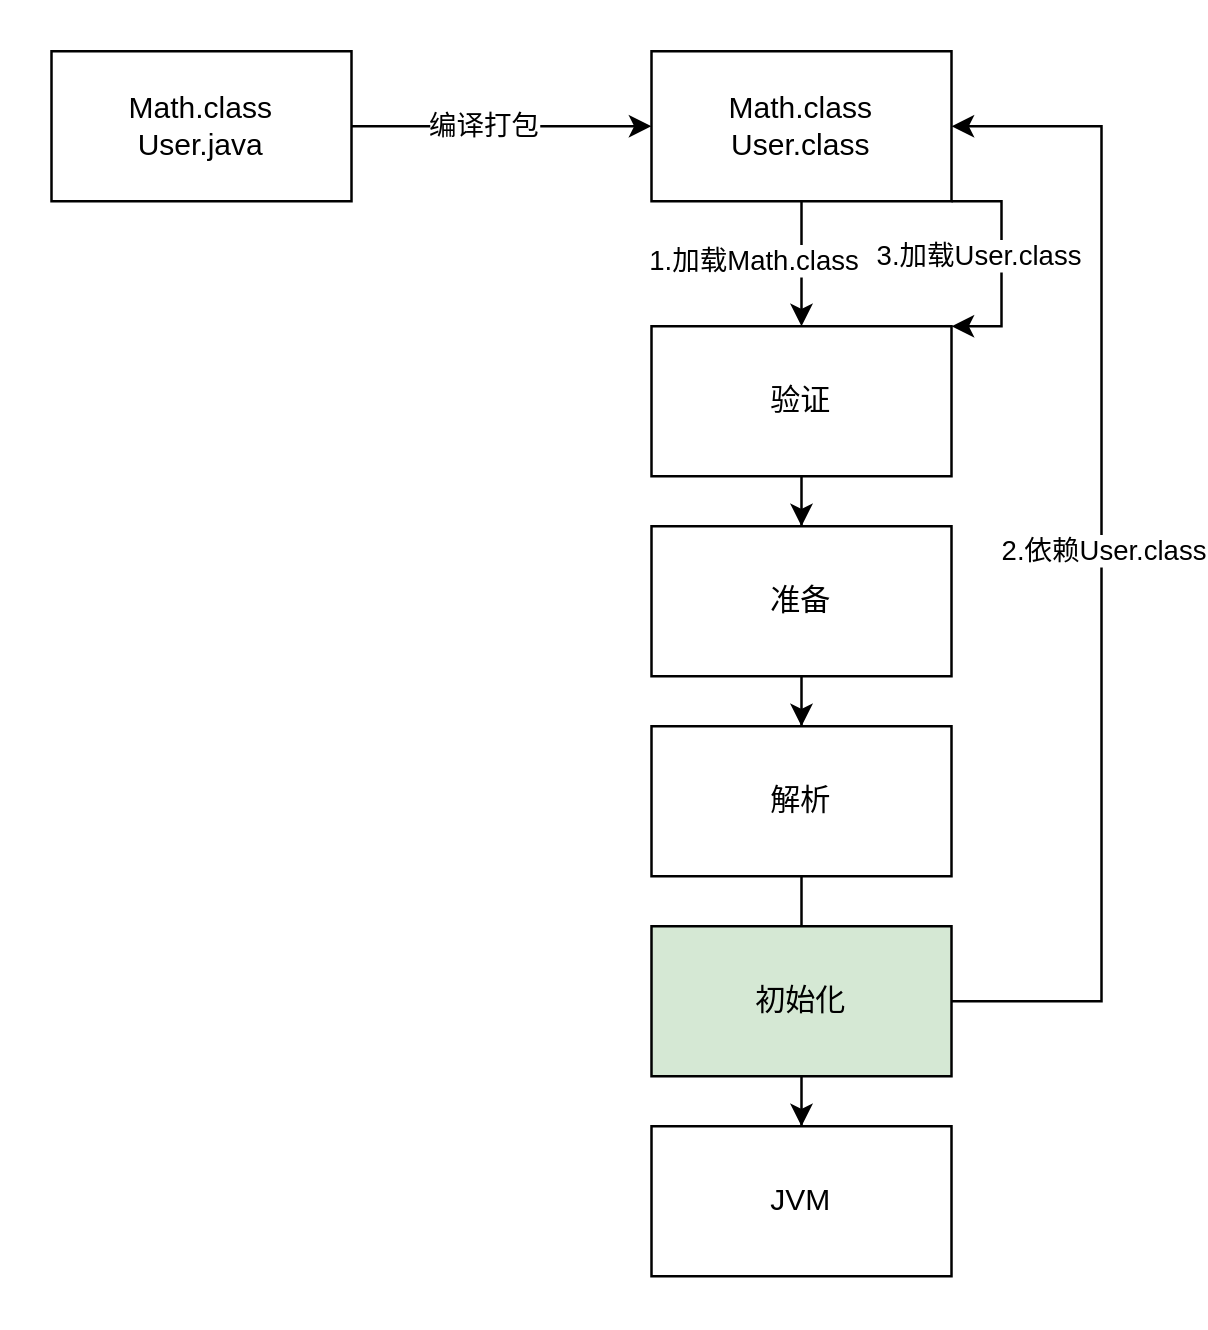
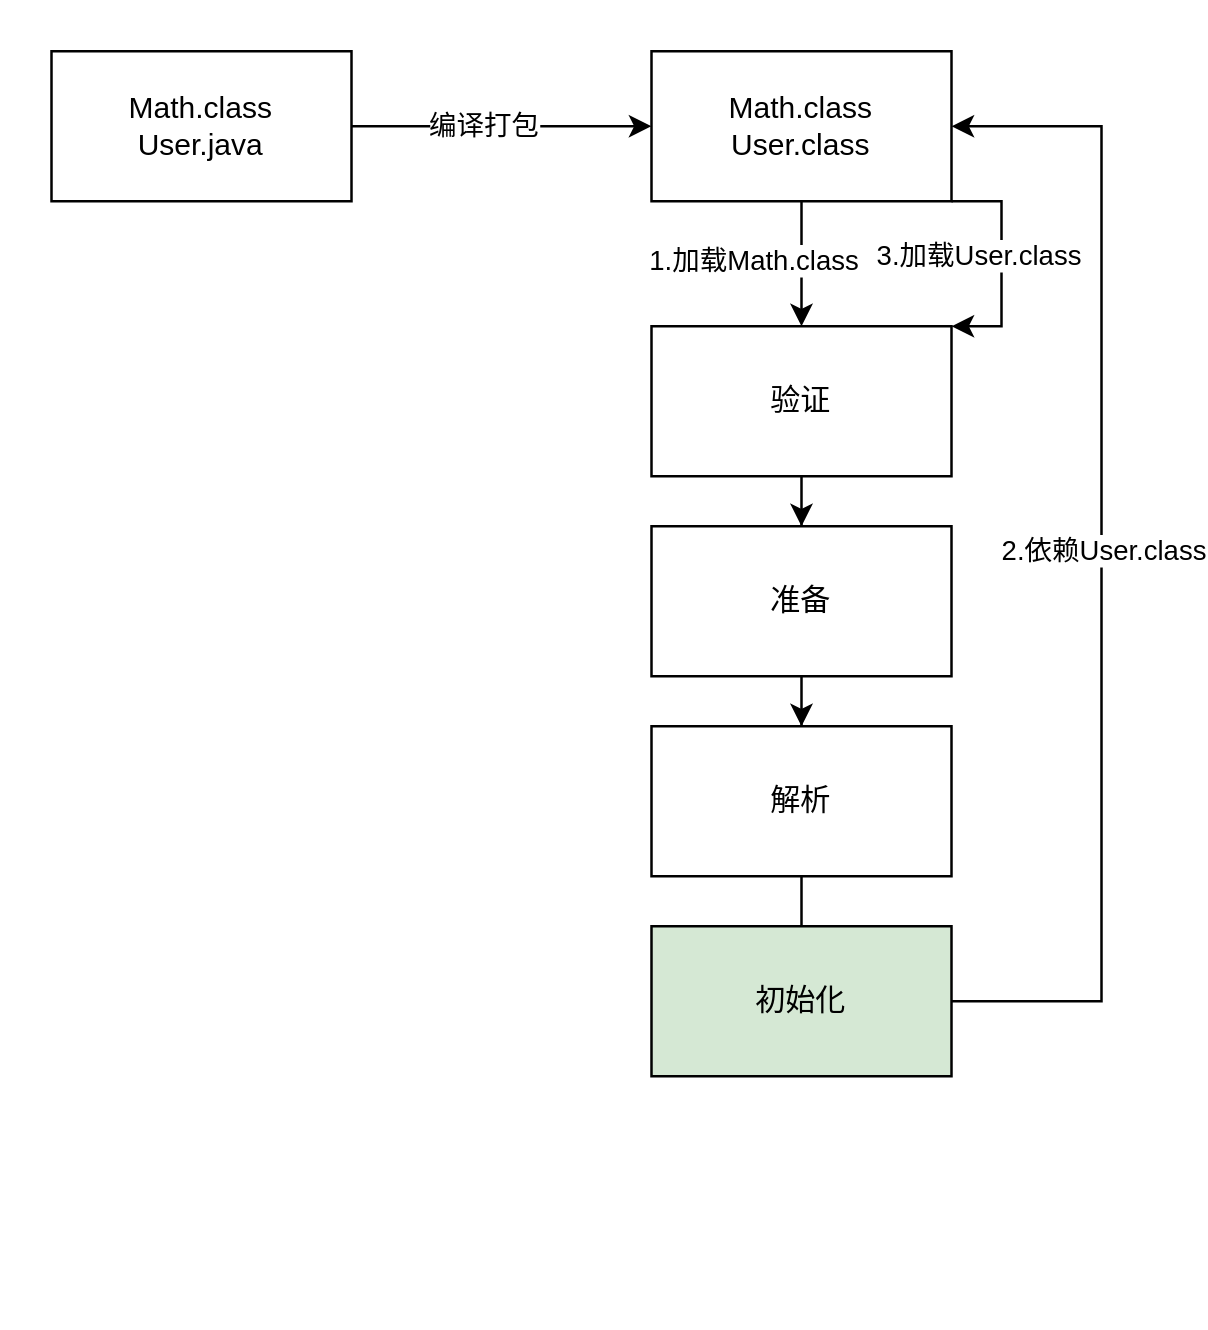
  <mxCell id="0" />
  <mxCell id="1" parent="0" />
  <mxCell id="2" style="edgeStyle=orthogonalEdgeStyle;rounded=0;orthogonalLoop=1;jettySize=auto;html=1;entryX=0;entryY=0.5;entryDx=0;entryDy=0;" edge="1" parent="1" source="4" target="9"><mxGeometry relative="1" as="geometry" /></mxCell>
  <mxCell id="3" value="编译打包" style="edgeLabel;html=1;align=center;verticalAlign=middle;resizable=0;points=[];" vertex="1" connectable="0" parent="2"><mxGeometry x="-0.133" y="1" relative="1" as="geometry"><mxPoint as="offset" /></mxGeometry></mxCell>
  <mxCell id="4" value="Math.class&lt;div&gt;User.java&lt;/div&gt;" style="rounded=0;whiteSpace=wrap;html=1;" vertex="1" parent="1"><mxGeometry x="20" y="20" width="120" height="60" as="geometry" /></mxCell>
  <mxCell id="5" value="" style="edgeStyle=orthogonalEdgeStyle;rounded=0;orthogonalLoop=1;jettySize=auto;html=1;" edge="1" parent="1" source="9" target="11"><mxGeometry relative="1" as="geometry" /></mxCell>
  <mxCell id="6" value="1.加载Math.class" style="edgeLabel;html=1;align=center;verticalAlign=middle;resizable=0;points=[];" vertex="1" connectable="0" parent="5"><mxGeometry x="-0.08" y="-2" relative="1" as="geometry"><mxPoint x="-18" as="offset" /></mxGeometry></mxCell>
  <mxCell id="7" style="edgeStyle=orthogonalEdgeStyle;rounded=0;orthogonalLoop=1;jettySize=auto;html=1;entryX=1;entryY=0.5;entryDx=0;entryDy=0;exitX=1;exitY=1;exitDx=0;exitDy=0;" edge="1" parent="1" source="9"><mxGeometry relative="1" as="geometry"><mxPoint x="380" y="40" as="sourcePoint" /><mxPoint x="380" y="130" as="targetPoint" /><Array as="points"><mxPoint x="400" y="80" /><mxPoint x="400" y="130" /></Array></mxGeometry></mxCell>
  <mxCell id="8" value="3.加载User.class" style="edgeLabel;html=1;align=center;verticalAlign=middle;resizable=0;points=[];" vertex="1" connectable="0" parent="7"><mxGeometry x="-0.082" y="-1" relative="1" as="geometry"><mxPoint x="-9" as="offset" /></mxGeometry></mxCell>
  <mxCell id="9" value="Math.class&lt;div&gt;User.class&lt;/div&gt;" style="rounded=0;whiteSpace=wrap;html=1;" vertex="1" parent="1"><mxGeometry x="260" y="20" width="120" height="60" as="geometry" /></mxCell>
  <mxCell id="10" value="" style="edgeStyle=orthogonalEdgeStyle;rounded=0;orthogonalLoop=1;jettySize=auto;html=1;" edge="1" parent="1" source="11" target="13"><mxGeometry relative="1" as="geometry" /></mxCell>
  <mxCell id="11" value="验证" style="rounded=0;whiteSpace=wrap;html=1;" vertex="1" parent="1"><mxGeometry x="260" y="130" width="120" height="60" as="geometry" /></mxCell>
  <mxCell id="12" value="" style="edgeStyle=orthogonalEdgeStyle;rounded=0;orthogonalLoop=1;jettySize=auto;html=1;" edge="1" parent="1" source="13" target="15"><mxGeometry relative="1" as="geometry" /></mxCell>
  <mxCell id="13" value="准备" style="rounded=0;whiteSpace=wrap;html=1;" vertex="1" parent="1"><mxGeometry x="260" y="210" width="120" height="60" as="geometry" /></mxCell>
  <mxCell id="14" value="" style="edgeStyle=orthogonalEdgeStyle;rounded=0;orthogonalLoop=1;jettySize=auto;html=1;endArrow=none;" edge="1" parent="1" source="15" target="19"><mxGeometry relative="1" as="geometry" /></mxCell>
  <mxCell id="15" value="解析" style="rounded=0;whiteSpace=wrap;html=1;" vertex="1" parent="1"><mxGeometry x="260" y="290" width="120" height="60" as="geometry" /></mxCell>
  <mxCell id="16" style="edgeStyle=orthogonalEdgeStyle;rounded=0;orthogonalLoop=1;jettySize=auto;html=1;entryX=1;entryY=0.5;entryDx=0;entryDy=0;" edge="1" parent="1" source="19" target="9"><mxGeometry relative="1" as="geometry"><Array as="points"><mxPoint x="440" y="400" /><mxPoint x="440" y="50" /></Array></mxGeometry></mxCell>
  <mxCell id="17" value="2.依赖User.class" style="edgeLabel;html=1;align=center;verticalAlign=middle;resizable=0;points=[];" vertex="1" connectable="0" parent="16"><mxGeometry x="0.025" relative="1" as="geometry"><mxPoint as="offset" /></mxGeometry></mxCell>
- <mxCell id="18" value="" style="edgeStyle=orthogonalEdgeStyle;rounded=0;orthogonalLoop=1;jettySize=auto;html=1;" edge="1" parent="1" source="19" target="20"><mxGeometry relative="1" as="geometry" /></mxCell>
  <mxCell id="19" value="初始化" style="rounded=0;whiteSpace=wrap;html=1;fillColor=#d5e8d4;" vertex="1" parent="1"><mxGeometry x="260" y="370" width="120" height="60" as="geometry" /></mxCell>
- <mxCell id="20" value="JVM" style="rounded=0;whiteSpace=wrap;html=1;" vertex="1" parent="1"><mxGeometry x="260" y="450" width="120" height="60" as="geometry" /></mxCell>
